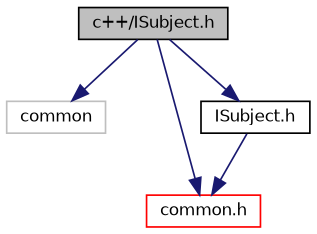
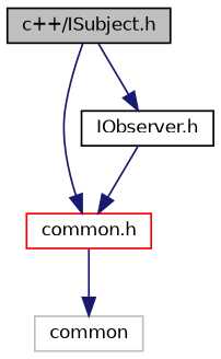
  digraph {
    node [color=black fontname=Helvetica fontsize=10 shape=record]
    edge [color=midnightblue fontname=Helvetica fontsize=10 labelfontname=Helvetica labelfontsize=10 style=solid]
    n1 [fillcolor=grey75 fontcolor=black height=0.2 label="c++/ISubject.h" style=filled width=0.4]
    n2 [color=grey75 height=0.2 label=common width=0.4]
    n3 [color=red height=0.2 label="common.h" width=0.4]
-   n4 [height=0.2 label="ISubject.h" width=0.4]
-   n1 -> n2
+   n4 [height=0.2 label="IObserver.h" width=0.4]
+   n3 -> n2
    n1 -> n3
    n1 -> n4
    n4 -> n3
  }
